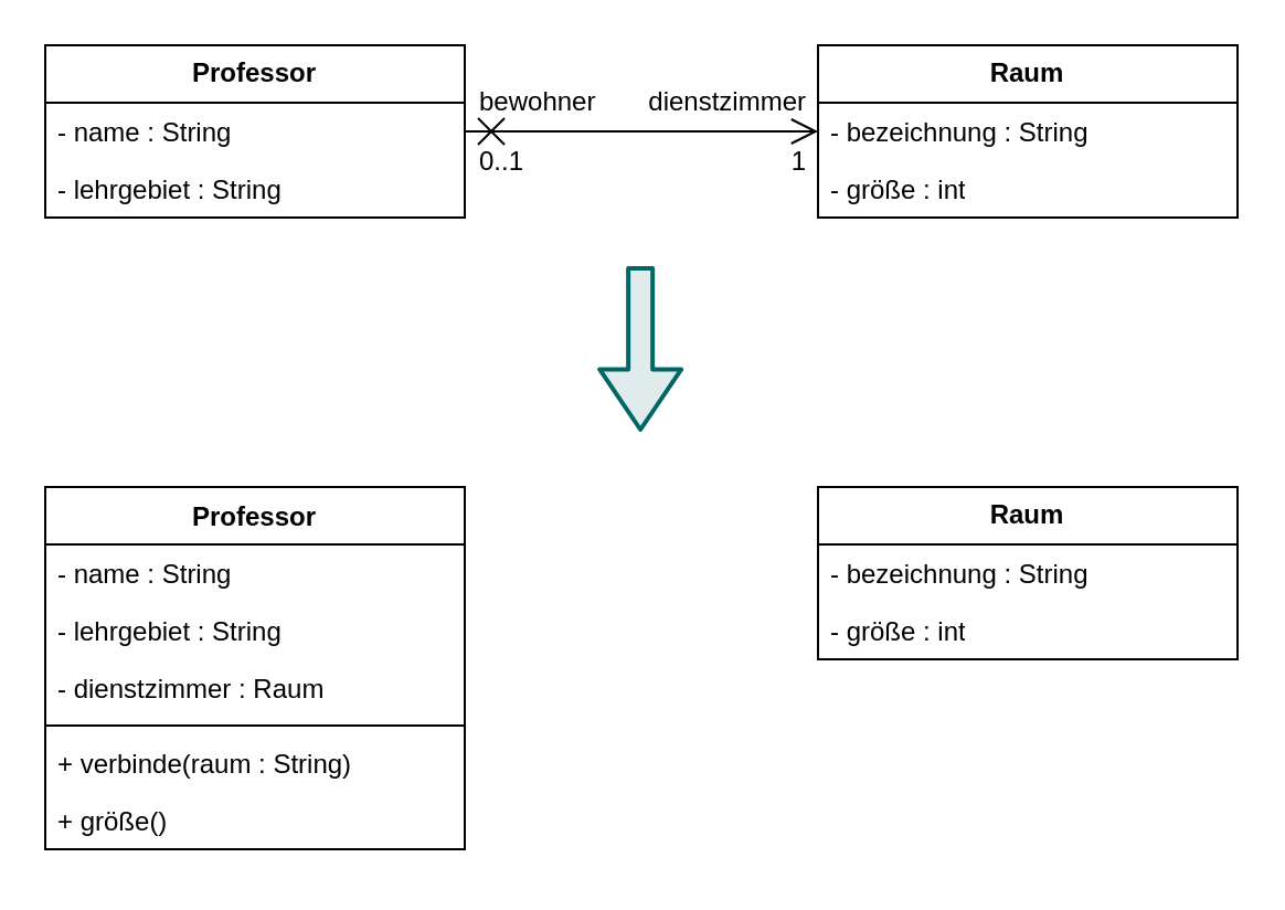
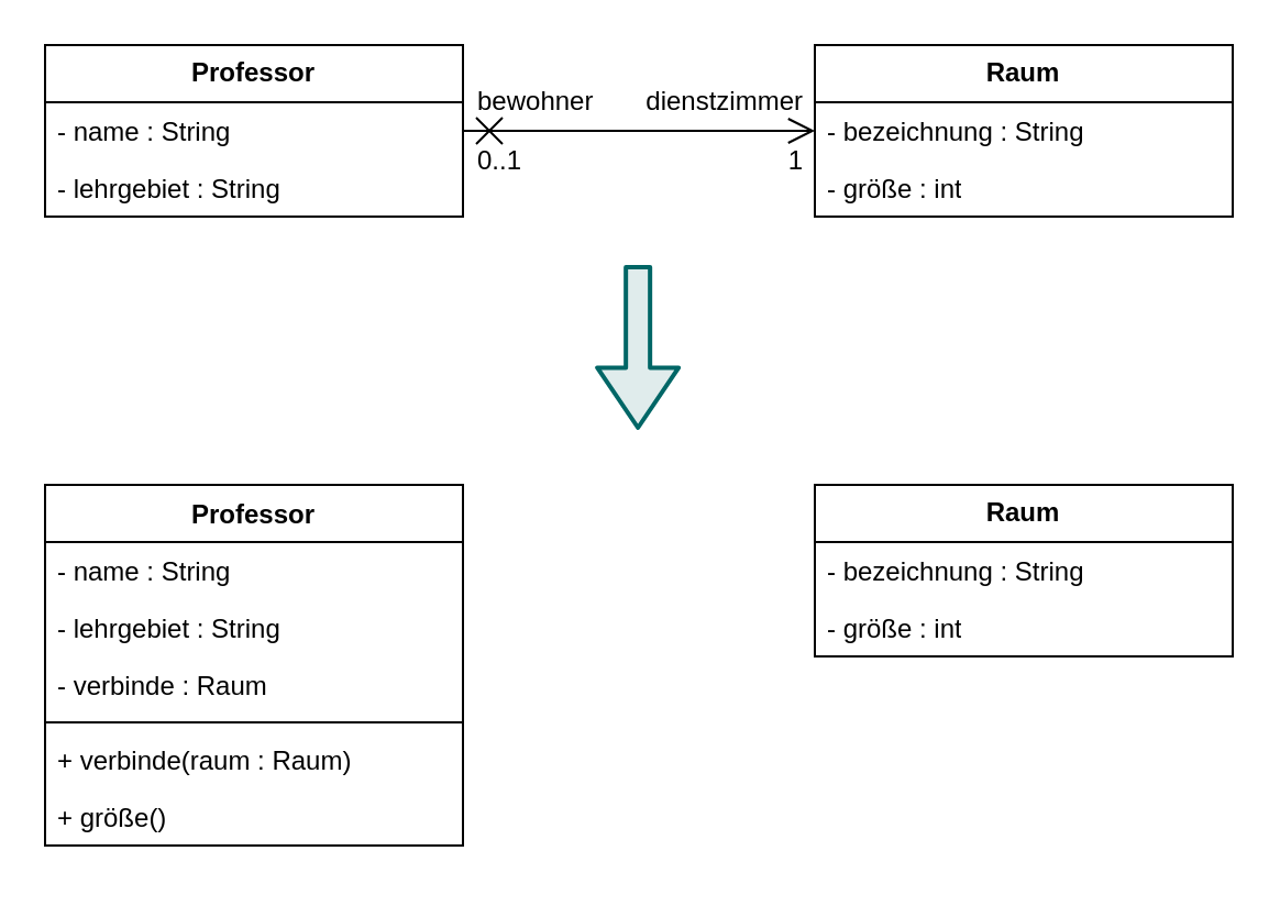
  <mxCell id="0" />
  <mxCell id="1" parent="0" />
  <mxCell id="2" value="" style="rounded=0;whiteSpace=wrap;html=1;strokeColor=none;" vertex="1" parent="1"><mxGeometry x="20" y="20" width="540" height="370" as="geometry" /></mxCell>
  <mxCell id="3" value="Raum" style="swimlane;fontStyle=1;childLayout=stackLayout;horizontal=1;startSize=26;fillColor=none;horizontalStack=0;resizeParent=1;resizeParentMax=0;resizeLast=0;collapsible=1;marginBottom=0;whiteSpace=wrap;html=1;" parent="1" vertex="1"><mxGeometry x="370" y="20" width="190" height="78" as="geometry" /></mxCell>
  <mxCell id="4" value="- bezeichnung : String" style="text;strokeColor=none;fillColor=none;align=left;verticalAlign=top;spacingLeft=4;spacingRight=4;overflow=hidden;rotatable=0;points=[[0,0.5],[1,0.5]];portConstraint=eastwest;whiteSpace=wrap;html=1;" parent="3" vertex="1"><mxGeometry y="26" width="190" height="26" as="geometry" /></mxCell>
  <mxCell id="5" value="- größe : int" style="text;strokeColor=none;fillColor=none;align=left;verticalAlign=top;spacingLeft=4;spacingRight=4;overflow=hidden;rotatable=0;points=[[0,0.5],[1,0.5]];portConstraint=eastwest;whiteSpace=wrap;html=1;" parent="3" vertex="1"><mxGeometry y="52" width="190" height="26" as="geometry" /></mxCell>
  <mxCell id="6" value="Professor" style="swimlane;fontStyle=1;align=center;verticalAlign=top;childLayout=stackLayout;horizontal=1;startSize=26;horizontalStack=0;resizeParent=1;resizeParentMax=0;resizeLast=0;collapsible=1;marginBottom=0;whiteSpace=wrap;html=1;" parent="1" vertex="1"><mxGeometry x="20" y="220" width="190" height="164" as="geometry" /></mxCell>
  <mxCell id="7" value="&lt;div&gt;- name : String&lt;/div&gt;" style="text;strokeColor=none;fillColor=none;align=left;verticalAlign=top;spacingLeft=4;spacingRight=4;overflow=hidden;rotatable=0;points=[[0,0.5],[1,0.5]];portConstraint=eastwest;whiteSpace=wrap;html=1;" parent="6" vertex="1"><mxGeometry y="26" width="190" height="26" as="geometry" /></mxCell>
  <mxCell id="8" value="- lehrgebiet : String" style="text;strokeColor=none;fillColor=none;align=left;verticalAlign=top;spacingLeft=4;spacingRight=4;overflow=hidden;rotatable=0;points=[[0,0.5],[1,0.5]];portConstraint=eastwest;whiteSpace=wrap;html=1;" parent="6" vertex="1"><mxGeometry y="52" width="190" height="26" as="geometry" /></mxCell>
- <mxCell id="9" value="&lt;div&gt;- dienstzimmer : Raum&lt;/div&gt;" style="text;strokeColor=none;fillColor=none;align=left;verticalAlign=top;spacingLeft=4;spacingRight=4;overflow=hidden;rotatable=0;points=[[0,0.5],[1,0.5]];portConstraint=eastwest;whiteSpace=wrap;html=1;" parent="6" vertex="1"><mxGeometry y="78" width="190" height="26" as="geometry" /></mxCell>
+ <mxCell id="9" value="&lt;div&gt;- verbinde : Raum&lt;/div&gt;" style="text;strokeColor=none;fillColor=none;align=left;verticalAlign=top;spacingLeft=4;spacingRight=4;overflow=hidden;rotatable=0;points=[[0,0.5],[1,0.5]];portConstraint=eastwest;whiteSpace=wrap;html=1;" parent="6" vertex="1"><mxGeometry y="78" width="190" height="26" as="geometry" /></mxCell>
  <mxCell id="10" value="" style="line;strokeWidth=1;fillColor=none;align=left;verticalAlign=middle;spacingTop=-1;spacingLeft=3;spacingRight=3;rotatable=0;labelPosition=right;points=[];portConstraint=eastwest;strokeColor=inherit;" parent="6" vertex="1"><mxGeometry y="104" width="190" height="8" as="geometry" /></mxCell>
- <mxCell id="11" value="+ verbinde(raum : String)" style="text;strokeColor=none;fillColor=none;align=left;verticalAlign=top;spacingLeft=4;spacingRight=4;overflow=hidden;rotatable=0;points=[[0,0.5],[1,0.5]];portConstraint=eastwest;whiteSpace=wrap;html=1;" parent="6" vertex="1"><mxGeometry y="112" width="190" height="26" as="geometry" /></mxCell>
+ <mxCell id="11" value="+ verbinde(raum : Raum)" style="text;strokeColor=none;fillColor=none;align=left;verticalAlign=top;spacingLeft=4;spacingRight=4;overflow=hidden;rotatable=0;points=[[0,0.5],[1,0.5]];portConstraint=eastwest;whiteSpace=wrap;html=1;" parent="6" vertex="1"><mxGeometry y="112" width="190" height="26" as="geometry" /></mxCell>
  <mxCell id="12" value="+ größe()" style="text;strokeColor=none;fillColor=none;align=left;verticalAlign=top;spacingLeft=4;spacingRight=4;overflow=hidden;rotatable=0;points=[[0,0.5],[1,0.5]];portConstraint=eastwest;whiteSpace=wrap;html=1;" parent="6" vertex="1"><mxGeometry y="138" width="190" height="26" as="geometry" /></mxCell>
  <mxCell id="13" value="Professor" style="swimlane;fontStyle=1;childLayout=stackLayout;horizontal=1;startSize=26;fillColor=none;horizontalStack=0;resizeParent=1;resizeParentMax=0;resizeLast=0;collapsible=1;marginBottom=0;whiteSpace=wrap;html=1;" parent="1" vertex="1"><mxGeometry x="20" y="20" width="190" height="78" as="geometry" /></mxCell>
  <mxCell id="14" value="&lt;div&gt;- name : String&lt;/div&gt;" style="text;strokeColor=none;fillColor=none;align=left;verticalAlign=top;spacingLeft=4;spacingRight=4;overflow=hidden;rotatable=0;points=[[0,0.5],[1,0.5]];portConstraint=eastwest;whiteSpace=wrap;html=1;" parent="13" vertex="1"><mxGeometry y="26" width="190" height="26" as="geometry" /></mxCell>
  <mxCell id="15" value="- lehrgebiet : String" style="text;strokeColor=none;fillColor=none;align=left;verticalAlign=top;spacingLeft=4;spacingRight=4;overflow=hidden;rotatable=0;points=[[0,0.5],[1,0.5]];portConstraint=eastwest;whiteSpace=wrap;html=1;" parent="13" vertex="1"><mxGeometry y="52" width="190" height="26" as="geometry" /></mxCell>
  <mxCell id="16" value="Raum" style="swimlane;fontStyle=1;childLayout=stackLayout;horizontal=1;startSize=26;fillColor=none;horizontalStack=0;resizeParent=1;resizeParentMax=0;resizeLast=0;collapsible=1;marginBottom=0;whiteSpace=wrap;html=1;" parent="1" vertex="1"><mxGeometry x="370" y="220" width="190" height="78" as="geometry" /></mxCell>
  <mxCell id="17" value="- bezeichnung : String" style="text;strokeColor=none;fillColor=none;align=left;verticalAlign=top;spacingLeft=4;spacingRight=4;overflow=hidden;rotatable=0;points=[[0,0.5],[1,0.5]];portConstraint=eastwest;whiteSpace=wrap;html=1;" parent="16" vertex="1"><mxGeometry y="26" width="190" height="26" as="geometry" /></mxCell>
  <mxCell id="18" value="- größe : int" style="text;strokeColor=none;fillColor=none;align=left;verticalAlign=top;spacingLeft=4;spacingRight=4;overflow=hidden;rotatable=0;points=[[0,0.5],[1,0.5]];portConstraint=eastwest;whiteSpace=wrap;html=1;" parent="16" vertex="1"><mxGeometry y="52" width="190" height="26" as="geometry" /></mxCell>
  <mxCell id="19" value="" style="endArrow=open;html=1;rounded=0;align=center;verticalAlign=top;endFill=0;labelBackgroundColor=none;startArrow=cross;startFill=0;endSize=10;startSize=10;" parent="1" source="13" target="3" edge="1"><mxGeometry relative="1" as="geometry"><mxPoint x="270" y="450" as="sourcePoint" /><mxPoint x="470" y="450" as="targetPoint" /></mxGeometry></mxCell>
  <mxCell id="20" value="bewohner" style="resizable=0;html=1;align=left;verticalAlign=bottom;labelBackgroundColor=none;spacingLeft=5;spacingBottom=5;" parent="19" connectable="0" vertex="1"><mxGeometry x="-1" relative="1" as="geometry" /></mxCell>
  <mxCell id="21" value="0..1" style="resizable=0;html=1;align=left;verticalAlign=top;labelBackgroundColor=none;spacingLeft=5;" parent="19" connectable="0" vertex="1"><mxGeometry x="-1" relative="1" as="geometry" /></mxCell>
  <mxCell id="22" value="dienstzimmer" style="resizable=0;html=1;align=right;verticalAlign=bottom;labelBackgroundColor=none;spacingRight=5;spacingBottom=5;" parent="19" connectable="0" vertex="1"><mxGeometry x="1" relative="1" as="geometry" /></mxCell>
  <mxCell id="23" value="1" style="resizable=0;html=1;align=right;verticalAlign=top;labelBackgroundColor=none;spacingRight=5;" parent="19" connectable="0" vertex="1"><mxGeometry x="1" relative="1" as="geometry" /></mxCell>
  <mxCell id="24" value="" style="shape=flexArrow;endArrow=classic;html=1;rounded=1;strokeColor=#006666;strokeWidth=2;flowAnimation=0;shadow=0;endSize=8.429;startSize=4;endWidth=24;fillColor=#E0ECEC;" edge="1" parent="1"><mxGeometry width="50" height="50" relative="1" as="geometry"><mxPoint x="289.58" y="120" as="sourcePoint" /><mxPoint x="289.58" y="195" as="targetPoint" /></mxGeometry></mxCell>
